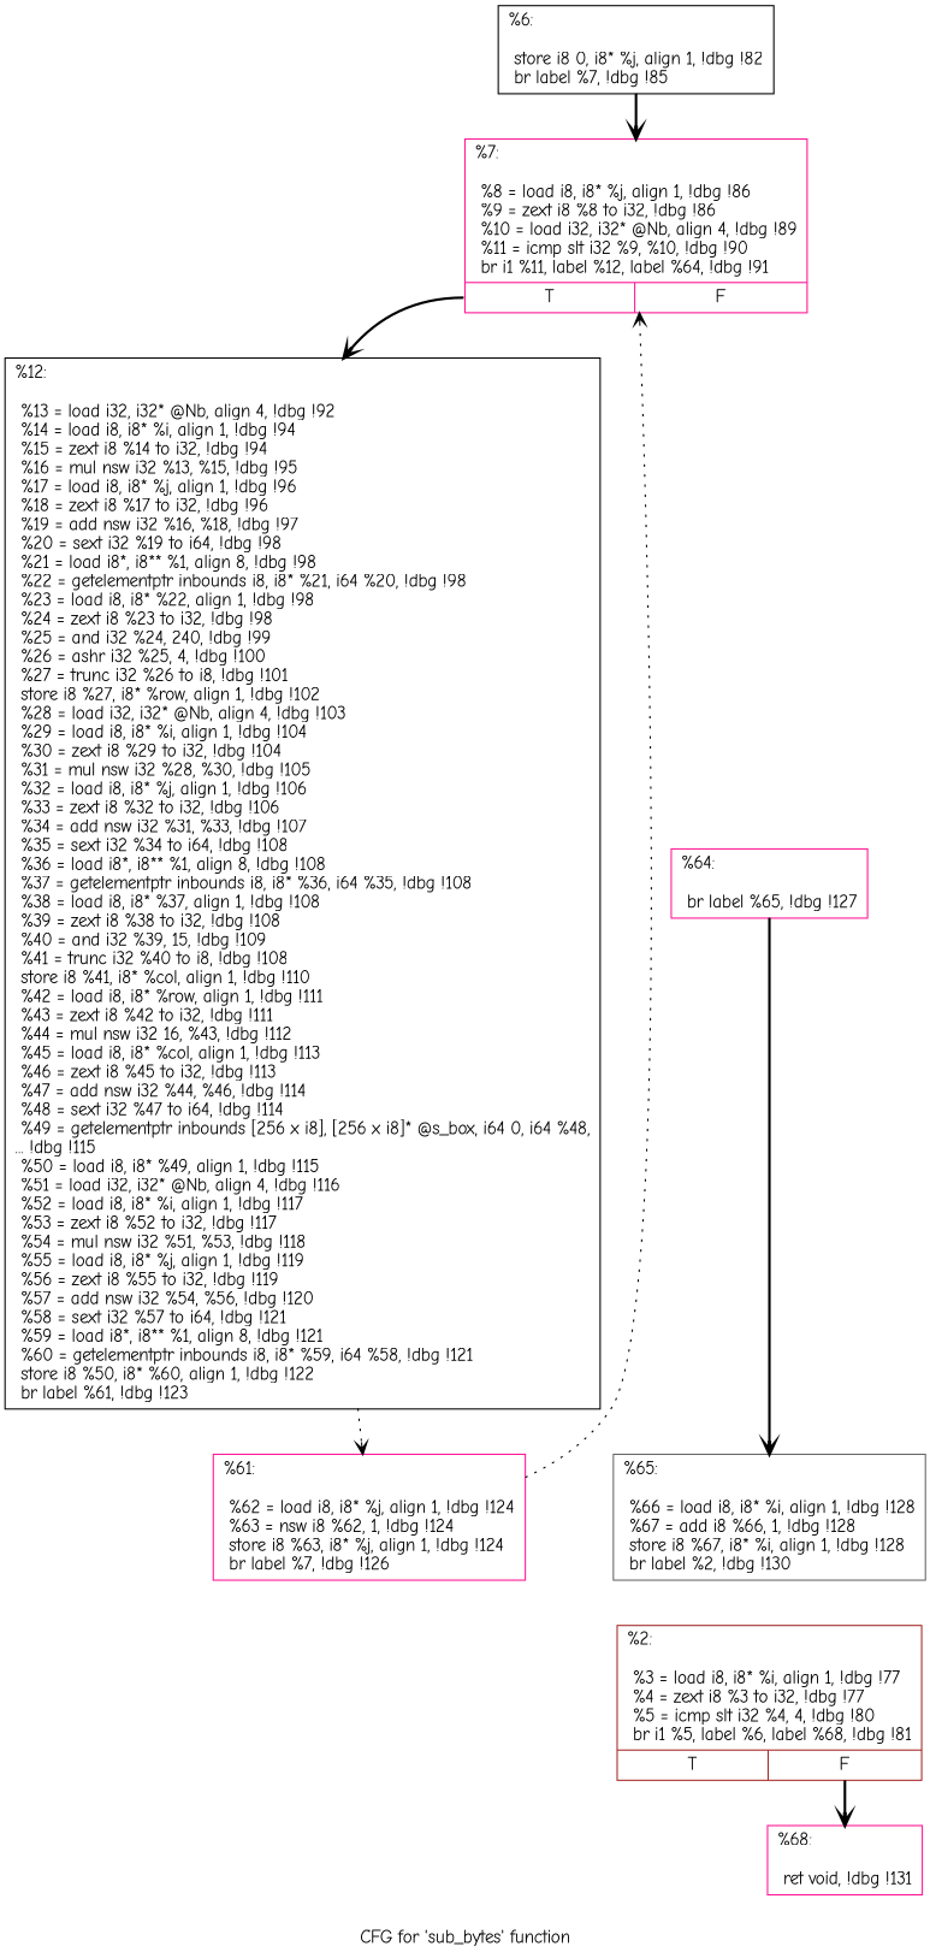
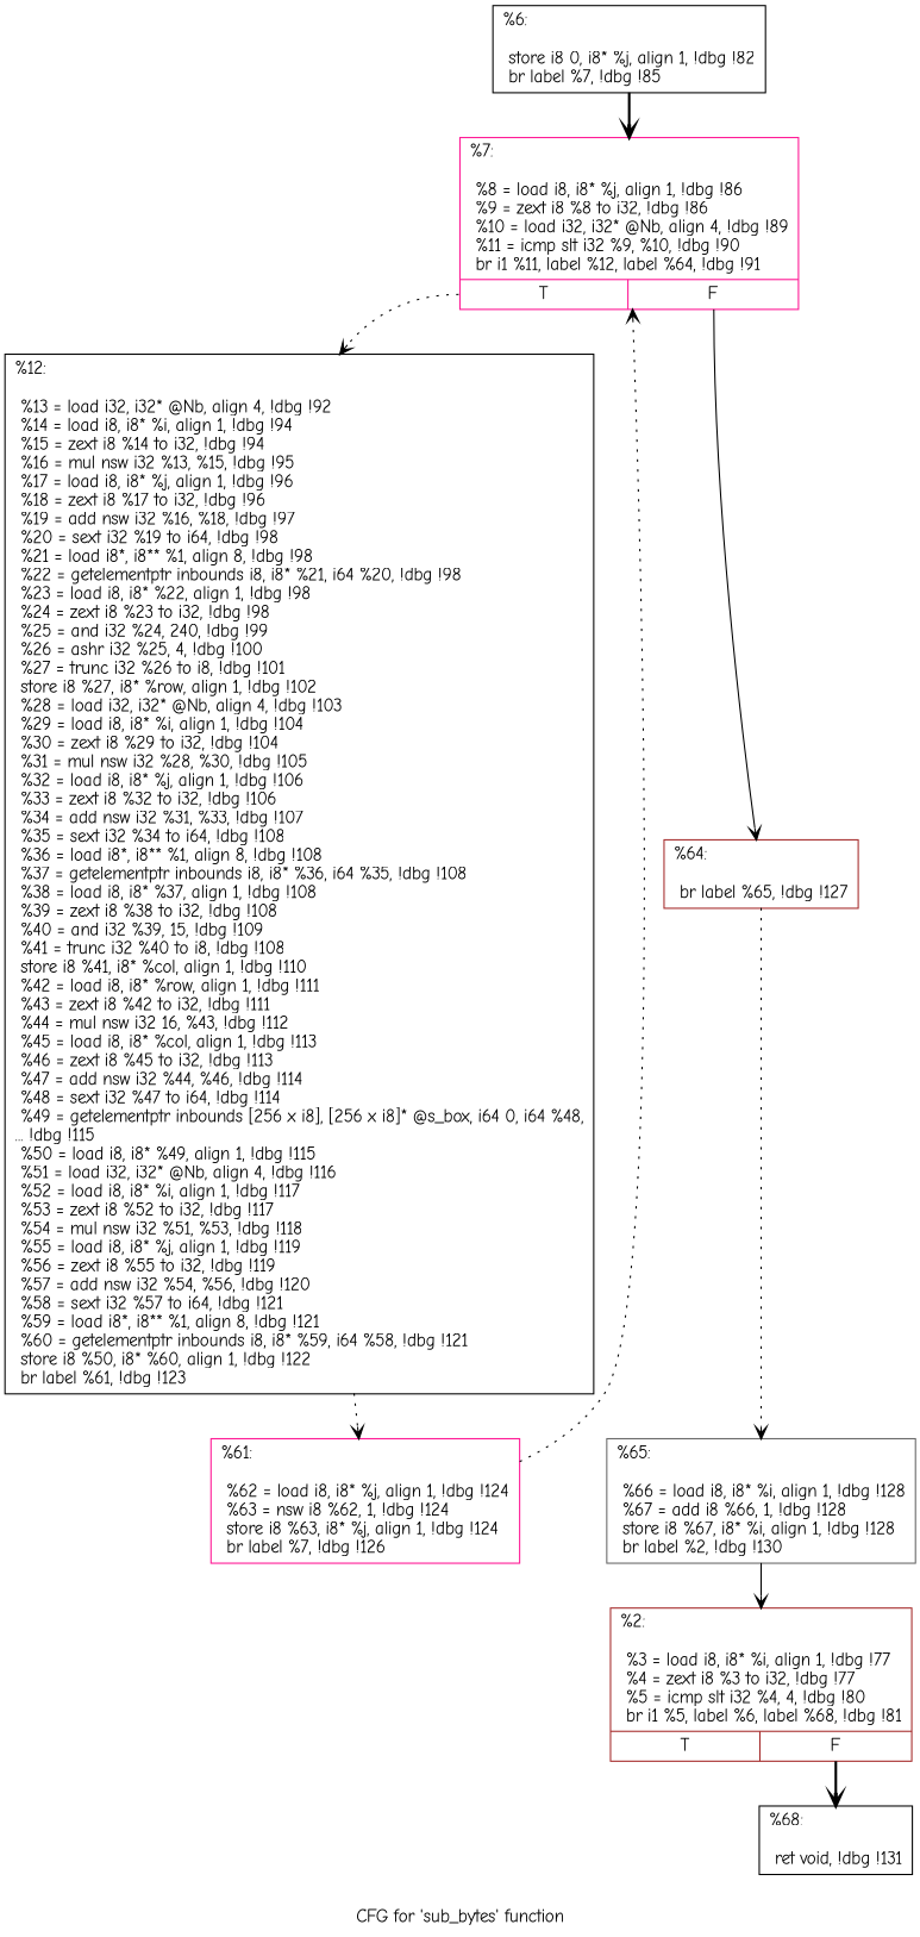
  digraph {
    fontname="Comic Neue"
    label="CFG for 'sub_bytes' function"
    node [color=deeppink fontname="Comic Neue" shape=record]
    edge [arrowhead=vee fontname="Comic Neue" style=dotted]
    n1 [color=brown label="{%2:\l\l  %3 = load i8, i8* %i, align 1, !dbg !77\l  %4 = zext i8 %3 to i32, !dbg !77\l  %5 = icmp slt i32 %4, 4, !dbg !80\l  br i1 %5, label %6, label %68, !dbg !81\l|{<s0>T|<s1>F}}"]
-   n2 [label="{%68:\l\l  ret void, !dbg !131\l}"]
+   n2 [color=black label="{%68:\l\l  ret void, !dbg !131\l}"]
    n3 [color=black label="{%6:\l\l  store i8 0, i8* %j, align 1, !dbg !82\l  br label %7, !dbg !85\l}"]
    n4 [label="{%7:\l\l  %8 = load i8, i8* %j, align 1, !dbg !86\l  %9 = zext i8 %8 to i32, !dbg !86\l  %10 = load i32, i32* @Nb, align 4, !dbg !89\l  %11 = icmp slt i32 %9, %10, !dbg !90\l  br i1 %11, label %12, label %64, !dbg !91\l|{<s0>T|<s1>F}}"]
    n5 [color=black label="{%12:\l\l  %13 = load i32, i32* @Nb, align 4, !dbg !92\l  %14 = load i8, i8* %i, align 1, !dbg !94\l  %15 = zext i8 %14 to i32, !dbg !94\l  %16 = mul nsw i32 %13, %15, !dbg !95\l  %17 = load i8, i8* %j, align 1, !dbg !96\l  %18 = zext i8 %17 to i32, !dbg !96\l  %19 = add nsw i32 %16, %18, !dbg !97\l  %20 = sext i32 %19 to i64, !dbg !98\l  %21 = load i8*, i8** %1, align 8, !dbg !98\l  %22 = getelementptr inbounds i8, i8* %21, i64 %20, !dbg !98\l  %23 = load i8, i8* %22, align 1, !dbg !98\l  %24 = zext i8 %23 to i32, !dbg !98\l  %25 = and i32 %24, 240, !dbg !99\l  %26 = ashr i32 %25, 4, !dbg !100\l  %27 = trunc i32 %26 to i8, !dbg !101\l  store i8 %27, i8* %row, align 1, !dbg !102\l  %28 = load i32, i32* @Nb, align 4, !dbg !103\l  %29 = load i8, i8* %i, align 1, !dbg !104\l  %30 = zext i8 %29 to i32, !dbg !104\l  %31 = mul nsw i32 %28, %30, !dbg !105\l  %32 = load i8, i8* %j, align 1, !dbg !106\l  %33 = zext i8 %32 to i32, !dbg !106\l  %34 = add nsw i32 %31, %33, !dbg !107\l  %35 = sext i32 %34 to i64, !dbg !108\l  %36 = load i8*, i8** %1, align 8, !dbg !108\l  %37 = getelementptr inbounds i8, i8* %36, i64 %35, !dbg !108\l  %38 = load i8, i8* %37, align 1, !dbg !108\l  %39 = zext i8 %38 to i32, !dbg !108\l  %40 = and i32 %39, 15, !dbg !109\l  %41 = trunc i32 %40 to i8, !dbg !108\l  store i8 %41, i8* %col, align 1, !dbg !110\l  %42 = load i8, i8* %row, align 1, !dbg !111\l  %43 = zext i8 %42 to i32, !dbg !111\l  %44 = mul nsw i32 16, %43, !dbg !112\l  %45 = load i8, i8* %col, align 1, !dbg !113\l  %46 = zext i8 %45 to i32, !dbg !113\l  %47 = add nsw i32 %44, %46, !dbg !114\l  %48 = sext i32 %47 to i64, !dbg !114\l  %49 = getelementptr inbounds [256 x i8], [256 x i8]* @s_box, i64 0, i64 %48,\l... !dbg !115\l  %50 = load i8, i8* %49, align 1, !dbg !115\l  %51 = load i32, i32* @Nb, align 4, !dbg !116\l  %52 = load i8, i8* %i, align 1, !dbg !117\l  %53 = zext i8 %52 to i32, !dbg !117\l  %54 = mul nsw i32 %51, %53, !dbg !118\l  %55 = load i8, i8* %j, align 1, !dbg !119\l  %56 = zext i8 %55 to i32, !dbg !119\l  %57 = add nsw i32 %54, %56, !dbg !120\l  %58 = sext i32 %57 to i64, !dbg !121\l  %59 = load i8*, i8** %1, align 8, !dbg !121\l  %60 = getelementptr inbounds i8, i8* %59, i64 %58, !dbg !121\l  store i8 %50, i8* %60, align 1, !dbg !122\l  br label %61, !dbg !123\l}"]
-   n6 [label="{%64:\l\l  br label %65, !dbg !127\l}"]
+   n6 [color=brown label="{%64:\l\l  br label %65, !dbg !127\l}"]
    n7 [label="{%61:\l\l  %62 = load i8, i8* %j, align 1, !dbg !124\l  %63 = nsw i8 %62, 1, !dbg !124\l  store i8 %63, i8* %j, align 1, !dbg !124\l  br label %7, !dbg !126\l}"]
    n8 [color=gray40 label="{%65:\l\l  %66 = load i8, i8* %i, align 1, !dbg !128\l  %67 = add i8 %66, 1, !dbg !128\l  store i8 %67, i8* %i, align 1, !dbg !128\l  br label %2, !dbg !130\l}"]
    n1 -> n2 [style=bold tailport=s1]
    n3 -> n4 [style=bold]
-   n4 -> n5 [style=bold tailport=s0]
+   n4 -> n5 [tailport=s0]
+   n4 -> n6 [style=solid tailport=s1]
    n5 -> n7
-   n6 -> n8 [style=bold]
+   n6 -> n8
    n7 -> n4
+   n8 -> n1 [style=solid]
  }
